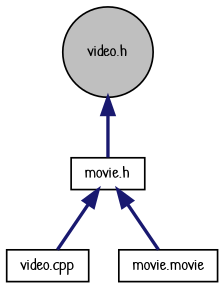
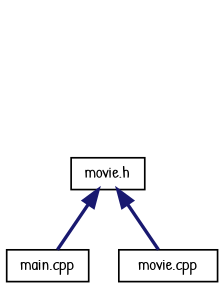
  digraph {
    fontname="Patrick Hand"
    node [color=black fillcolor=white fontname="Patrick Hand" fontsize=10 shape=box style=filled]
    edge [color=midnightblue dir=back fontname="Patrick Hand" fontsize=10 labelfontname=Helvetica labelfontsize=10 style=bold]
-   n1 [fillcolor=grey75 fontcolor=black height=0.2 label="video.h" shape=circle width=0.4]
    n2 [height=0.2 label="movie.h" width=0.4]
-   n3 [height=0.2 label="video.cpp" width=0.4]
-   n4 [height=0.2 label="movie.movie" width=0.4]
-   n1 -> n2
+   n3 [height=0.2 label="main.cpp" width=0.4]
+   n4 [height=0.2 label="movie.cpp" width=0.4]
    n2 -> n3
    n2 -> n4
  }
